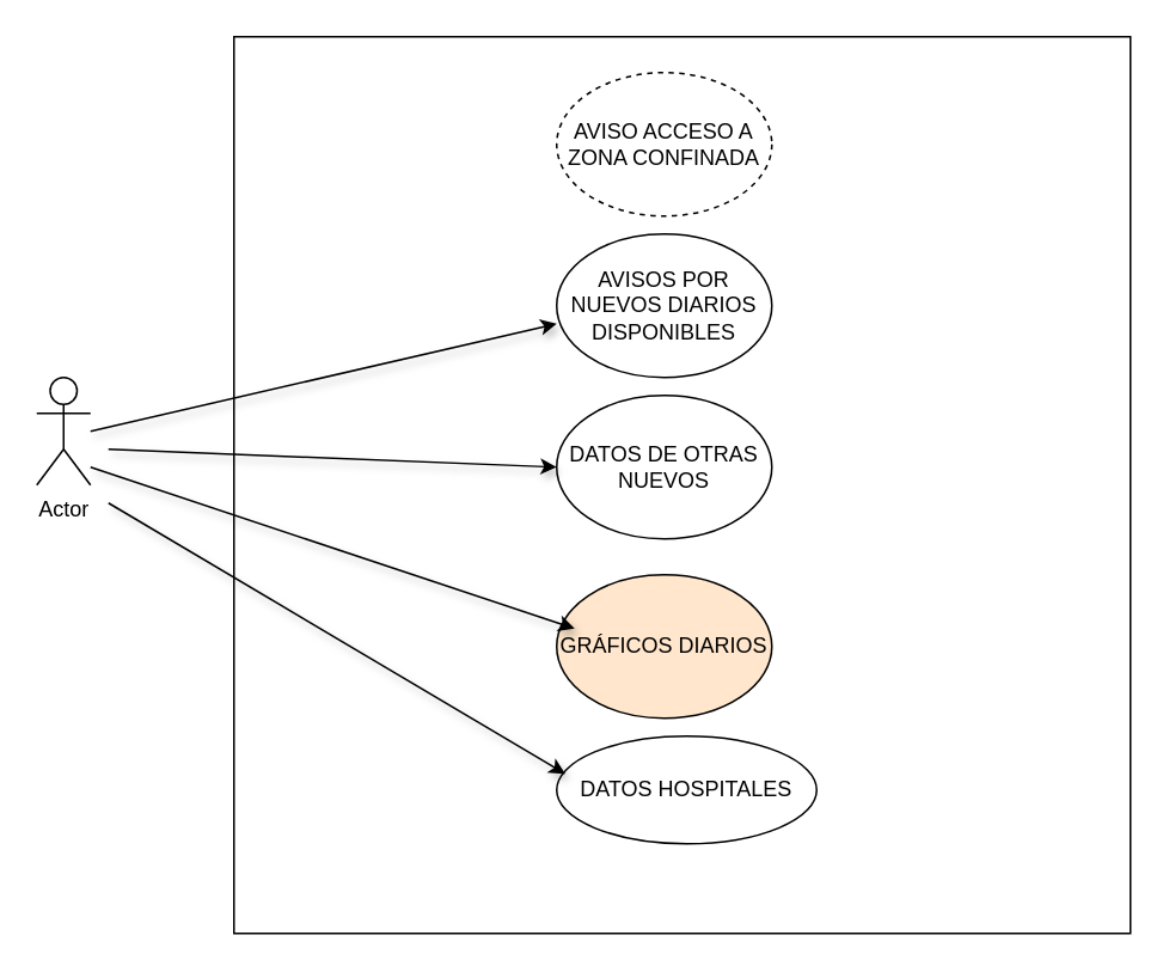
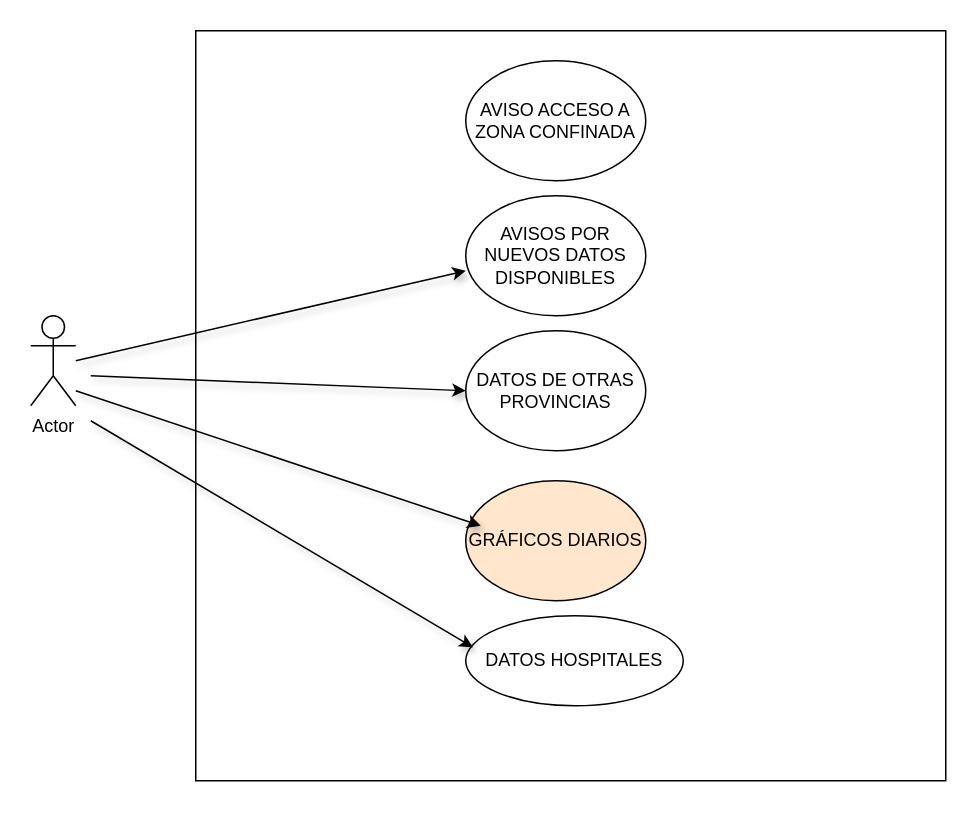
  <mxCell id="0" />
  <mxCell id="1" parent="0" />
  <mxCell id="2" value="Actor" style="shape=umlActor;verticalLabelPosition=bottom;verticalAlign=top;html=1;outlineConnect=0;" parent="1" vertex="1"><mxGeometry x="20" y="210" width="30" height="60" as="geometry" /></mxCell>
  <mxCell id="3" value="" style="whiteSpace=wrap;html=1;aspect=fixed;" parent="1" vertex="1"><mxGeometry x="130" y="20" width="500" height="500" as="geometry" /></mxCell>
- <mxCell id="4" value="AVISO ACCESO A ZONA CONFINADA&lt;br&gt;" style="ellipse;whiteSpace=wrap;html=1;dashed=1;" parent="1" vertex="1"><mxGeometry x="310" y="40" width="120" height="80" as="geometry" /></mxCell>
- <mxCell id="5" value="AVISOS POR NUEVOS DIARIOS DISPONIBLES" style="ellipse;whiteSpace=wrap;html=1;" parent="1" vertex="1"><mxGeometry x="310" y="130" width="120" height="80" as="geometry" /></mxCell>
- <mxCell id="6" value="DATOS DE OTRAS NUEVOS" style="ellipse;whiteSpace=wrap;html=1;" parent="1" vertex="1"><mxGeometry x="310" y="220" width="120" height="80" as="geometry" /></mxCell>
+ <mxCell id="4" value="AVISO ACCESO A ZONA CONFINADA&lt;br&gt;" style="ellipse;whiteSpace=wrap;html=1;" parent="1" vertex="1"><mxGeometry x="310" y="40" width="120" height="80" as="geometry" /></mxCell>
+ <mxCell id="5" value="AVISOS POR NUEVOS DATOS DISPONIBLES" style="ellipse;whiteSpace=wrap;html=1;" parent="1" vertex="1"><mxGeometry x="310" y="130" width="120" height="80" as="geometry" /></mxCell>
+ <mxCell id="6" value="DATOS DE OTRAS PROVINCIAS" style="ellipse;whiteSpace=wrap;html=1;" parent="1" vertex="1"><mxGeometry x="310" y="220" width="120" height="80" as="geometry" /></mxCell>
  <mxCell id="7" value="GRÁFICOS DIARIOS" style="ellipse;whiteSpace=wrap;html=1;fillColor=#ffe6cc;" parent="1" vertex="1"><mxGeometry x="310" y="320" width="120" height="80" as="geometry" /></mxCell>
  <mxCell id="8" value="DATOS HOSPITALES" style="ellipse;whiteSpace=wrap;html=1;" parent="1" vertex="1"><mxGeometry x="310" y="410" width="145" height="60" as="geometry" /></mxCell>
  <mxCell id="9" value="" style="endArrow=classic;html=1;shadow=1;" parent="1" edge="1"><mxGeometry width="50" height="50" relative="1" as="geometry"><mxPoint x="50" y="240" as="sourcePoint" /><mxPoint x="310" y="180" as="targetPoint" /><Array as="points"><mxPoint x="310" y="180" /></Array></mxGeometry></mxCell>
  <mxCell id="10" value="" style="endArrow=classic;html=1;shadow=1;" parent="1" edge="1"><mxGeometry width="50" height="50" relative="1" as="geometry"><mxPoint x="60" y="250" as="sourcePoint" /><mxPoint x="310" y="260" as="targetPoint" /><Array as="points"><mxPoint x="310" y="260" /></Array></mxGeometry></mxCell>
  <mxCell id="11" value="" style="endArrow=classic;html=1;shadow=1;" parent="1" edge="1"><mxGeometry width="50" height="50" relative="1" as="geometry"><mxPoint x="50" y="260" as="sourcePoint" /><mxPoint x="320" y="350" as="targetPoint" /><Array as="points"><mxPoint x="320" y="350" /></Array></mxGeometry></mxCell>
  <mxCell id="12" value="" style="endArrow=classic;html=1;shadow=1;entryX=0.033;entryY=0.35;entryDx=0;entryDy=0;entryPerimeter=0;" parent="1" target="8" edge="1"><mxGeometry width="50" height="50" relative="1" as="geometry"><mxPoint x="60" y="280" as="sourcePoint" /><mxPoint x="360" y="200" as="targetPoint" /></mxGeometry></mxCell>
